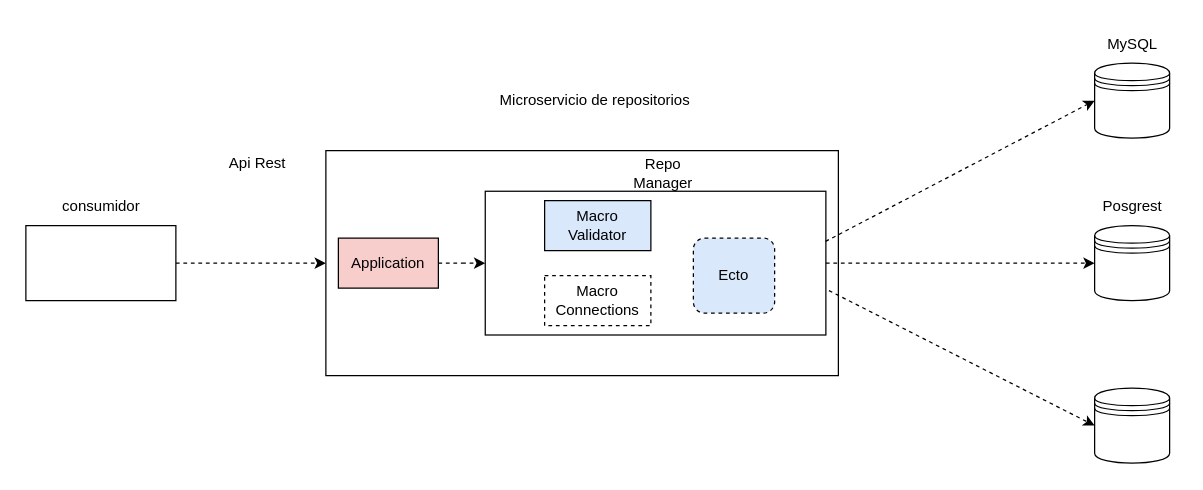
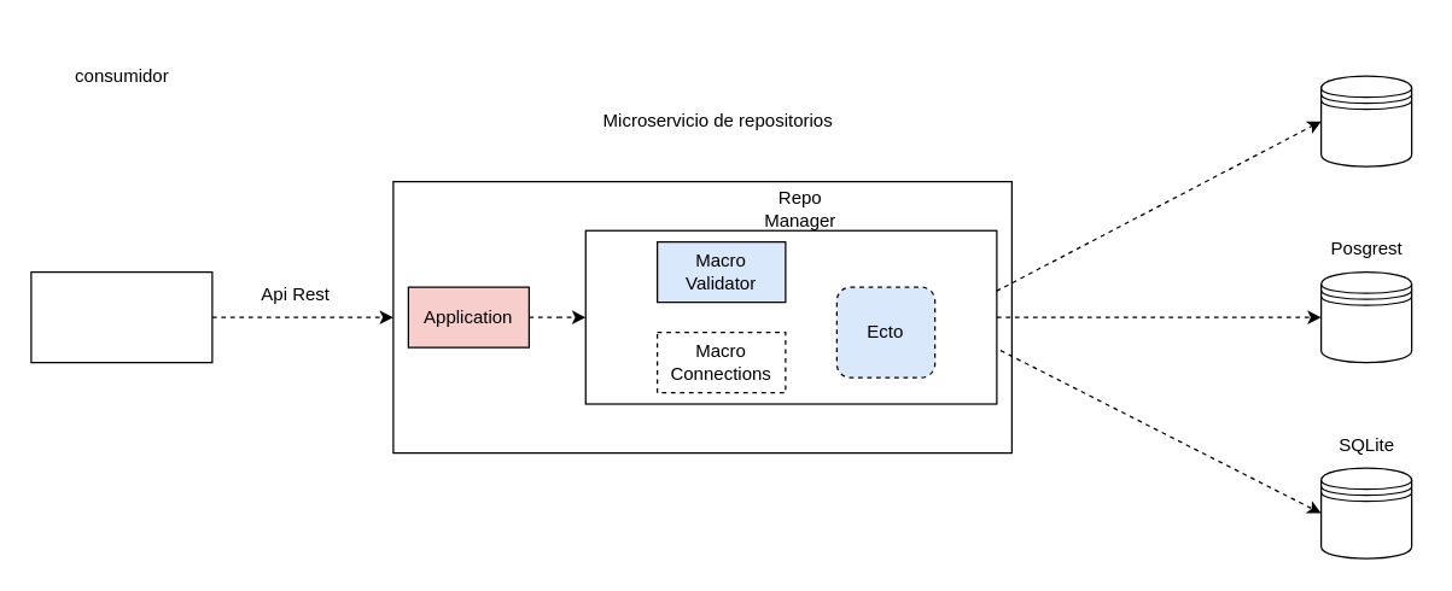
  <mxCell id="0" />
  <mxCell id="1" parent="0" />
  <mxCell id="2" value="" style="rounded=0;whiteSpace=wrap;html=1;" vertex="1" parent="1"><mxGeometry x="260" y="120" width="410" height="180" as="geometry" /></mxCell>
  <mxCell id="3" value="" style="rounded=0;whiteSpace=wrap;html=1;" vertex="1" parent="1"><mxGeometry x="387.5" y="152.5" width="272.5" height="115" as="geometry" /></mxCell>
  <mxCell id="4" style="edgeStyle=orthogonalEdgeStyle;rounded=0;orthogonalLoop=1;jettySize=auto;html=1;entryX=0;entryY=0.5;entryDx=0;entryDy=0;dashed=1;" edge="1" parent="1" source="5" target="2"><mxGeometry relative="1" as="geometry" /></mxCell>
  <mxCell id="5" value="" style="rounded=0;whiteSpace=wrap;html=1;" vertex="1" parent="1"><mxGeometry x="20" y="180" width="120" height="60" as="geometry" /></mxCell>
- <mxCell id="6" value="consumidor" style="text;html=1;align=center;verticalAlign=middle;resizable=0;points=[];autosize=1;strokeColor=none;fillColor=none;" vertex="1" parent="1"><mxGeometry x="35" y="150" width="90" height="30" as="geometry" /></mxCell>
- <mxCell id="7" value="Api Rest" style="text;html=1;align=center;verticalAlign=middle;resizable=0;points=[];autosize=1;strokeColor=none;fillColor=none;" vertex="1" parent="1"><mxGeometry x="170" y="115" width="70" height="30" as="geometry" /></mxCell>
+ <mxCell id="6" value="consumidor" style="text;html=1;align=center;verticalAlign=middle;resizable=0;points=[];autosize=1;strokeColor=none;fillColor=none;" vertex="1" parent="1"><mxGeometry x="35" y="35" width="90" height="30" as="geometry" /></mxCell>
+ <mxCell id="7" value="Api Rest" style="text;html=1;align=center;verticalAlign=middle;resizable=0;points=[];autosize=1;strokeColor=none;fillColor=none;" vertex="1" parent="1"><mxGeometry x="160" y="180" width="70" height="30" as="geometry" /></mxCell>
  <mxCell id="8" value="Ecto" style="rounded=1;whiteSpace=wrap;html=1;fillColor=#dae8fc;strokeColor=default;glass=0;shadow=0;dashed=1;strokeWidth=1;" vertex="1" parent="1"><mxGeometry x="554" y="190" width="65" height="60" as="geometry" /></mxCell>
  <mxCell id="9" style="edgeStyle=orthogonalEdgeStyle;rounded=0;orthogonalLoop=1;jettySize=auto;html=1;entryX=0;entryY=0.5;entryDx=0;entryDy=0;dashed=1;" edge="1" parent="1" source="10" target="3"><mxGeometry relative="1" as="geometry" /></mxCell>
  <mxCell id="10" value="Application" style="rounded=0;whiteSpace=wrap;html=1;fillColor=#f8cecc;" vertex="1" parent="1"><mxGeometry x="270" y="190" width="80" height="40" as="geometry" /></mxCell>
  <mxCell id="11" value="Macro Validator" style="rounded=0;whiteSpace=wrap;html=1;fillColor=#dae8fc;" vertex="1" parent="1"><mxGeometry x="435" y="160" width="85" height="40" as="geometry" /></mxCell>
  <mxCell id="12" value="Repo Manager" style="text;html=1;align=center;verticalAlign=middle;whiteSpace=wrap;rounded=0;" vertex="1" parent="1"><mxGeometry x="500" y="122.5" width="60" height="30" as="geometry" /></mxCell>
  <mxCell id="13" value="Macro&lt;div&gt;Connections&lt;/div&gt;" style="rounded=0;whiteSpace=wrap;html=1;dashed=1;" vertex="1" parent="1"><mxGeometry x="435" y="220" width="85" height="40" as="geometry" /></mxCell>
  <mxCell id="14" value="Microservicio de repositorios" style="text;html=1;align=center;verticalAlign=middle;resizable=0;points=[];autosize=1;strokeColor=none;fillColor=none;" vertex="1" parent="1"><mxGeometry x="385" y="65" width="180" height="30" as="geometry" /></mxCell>
  <mxCell id="15" value="" style="shape=datastore;whiteSpace=wrap;html=1;" vertex="1" parent="1"><mxGeometry x="875" y="50" width="60" height="60" as="geometry" /></mxCell>
- <mxCell id="16" value="MySQL" style="text;html=1;align=center;verticalAlign=middle;resizable=0;points=[];autosize=1;strokeColor=none;fillColor=none;" vertex="1" parent="1"><mxGeometry x="875" y="20" width="60" height="30" as="geometry" /></mxCell>
  <mxCell id="17" value="" style="shape=datastore;whiteSpace=wrap;html=1;" vertex="1" parent="1"><mxGeometry x="875" y="180" width="60" height="60" as="geometry" /></mxCell>
  <mxCell id="18" value="Posgrest" style="text;html=1;align=center;verticalAlign=middle;resizable=0;points=[];autosize=1;strokeColor=none;fillColor=none;" vertex="1" parent="1"><mxGeometry x="870" y="150" width="70" height="30" as="geometry" /></mxCell>
  <mxCell id="19" value="" style="shape=datastore;whiteSpace=wrap;html=1;" vertex="1" parent="1"><mxGeometry x="875" y="310" width="60" height="60" as="geometry" /></mxCell>
+ <mxCell id="20" value="SQLite" style="text;html=1;align=center;verticalAlign=middle;resizable=0;points=[];autosize=1;strokeColor=none;fillColor=none;" vertex="1" parent="1"><mxGeometry x="875" y="280" width="60" height="30" as="geometry" /></mxCell>
  <mxCell id="21" value="" style="endArrow=classic;html=1;rounded=0;entryX=0;entryY=0.5;entryDx=0;entryDy=0;exitX=0.999;exitY=0.349;exitDx=0;exitDy=0;exitPerimeter=0;dashed=1;" edge="1" parent="1" source="3" target="15"><mxGeometry width="50" height="50" relative="1" as="geometry"><mxPoint x="660" y="201" as="sourcePoint" /><mxPoint x="710" y="155" as="targetPoint" /></mxGeometry></mxCell>
  <mxCell id="22" value="" style="endArrow=classic;html=1;rounded=0;entryX=0;entryY=0.5;entryDx=0;entryDy=0;exitX=1;exitY=0.5;exitDx=0;exitDy=0;dashed=1;" edge="1" parent="1" source="3" target="17"><mxGeometry width="50" height="50" relative="1" as="geometry"><mxPoint x="670" y="215" as="sourcePoint" /><mxPoint x="885" y="90" as="targetPoint" /></mxGeometry></mxCell>
  <mxCell id="23" value="" style="endArrow=classic;html=1;rounded=0;entryX=0;entryY=0.5;entryDx=0;entryDy=0;exitX=1.009;exitY=0.691;exitDx=0;exitDy=0;exitPerimeter=0;dashed=1;" edge="1" parent="1" source="3" target="19"><mxGeometry width="50" height="50" relative="1" as="geometry"><mxPoint x="670" y="220" as="sourcePoint" /><mxPoint x="885" y="210" as="targetPoint" /></mxGeometry></mxCell>
